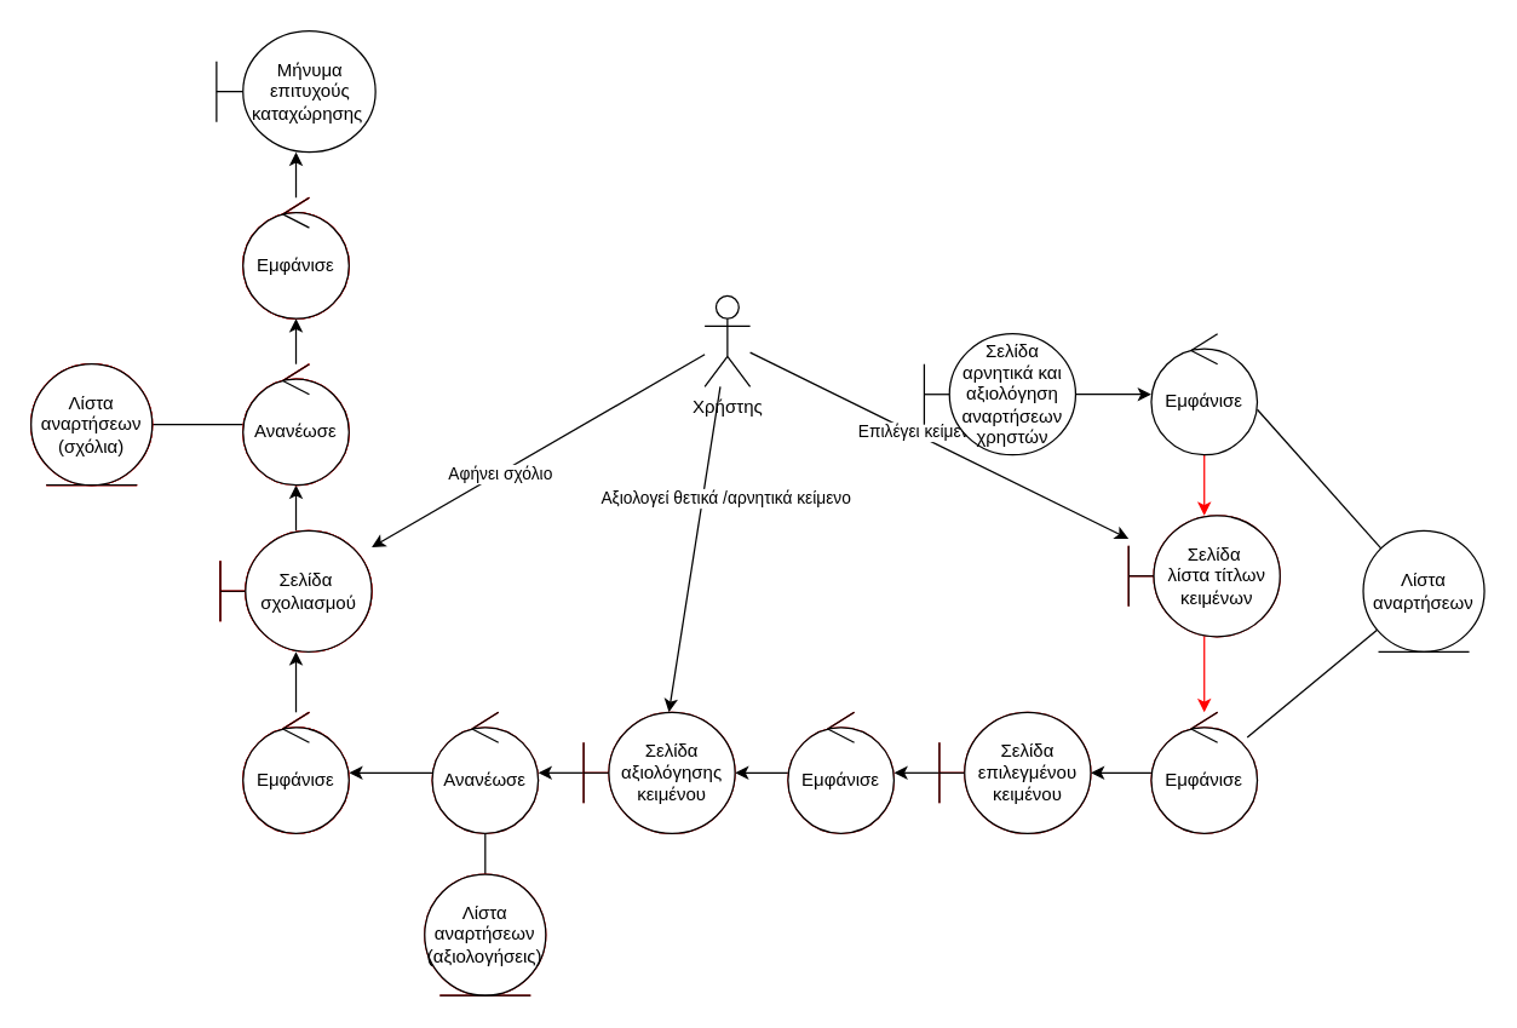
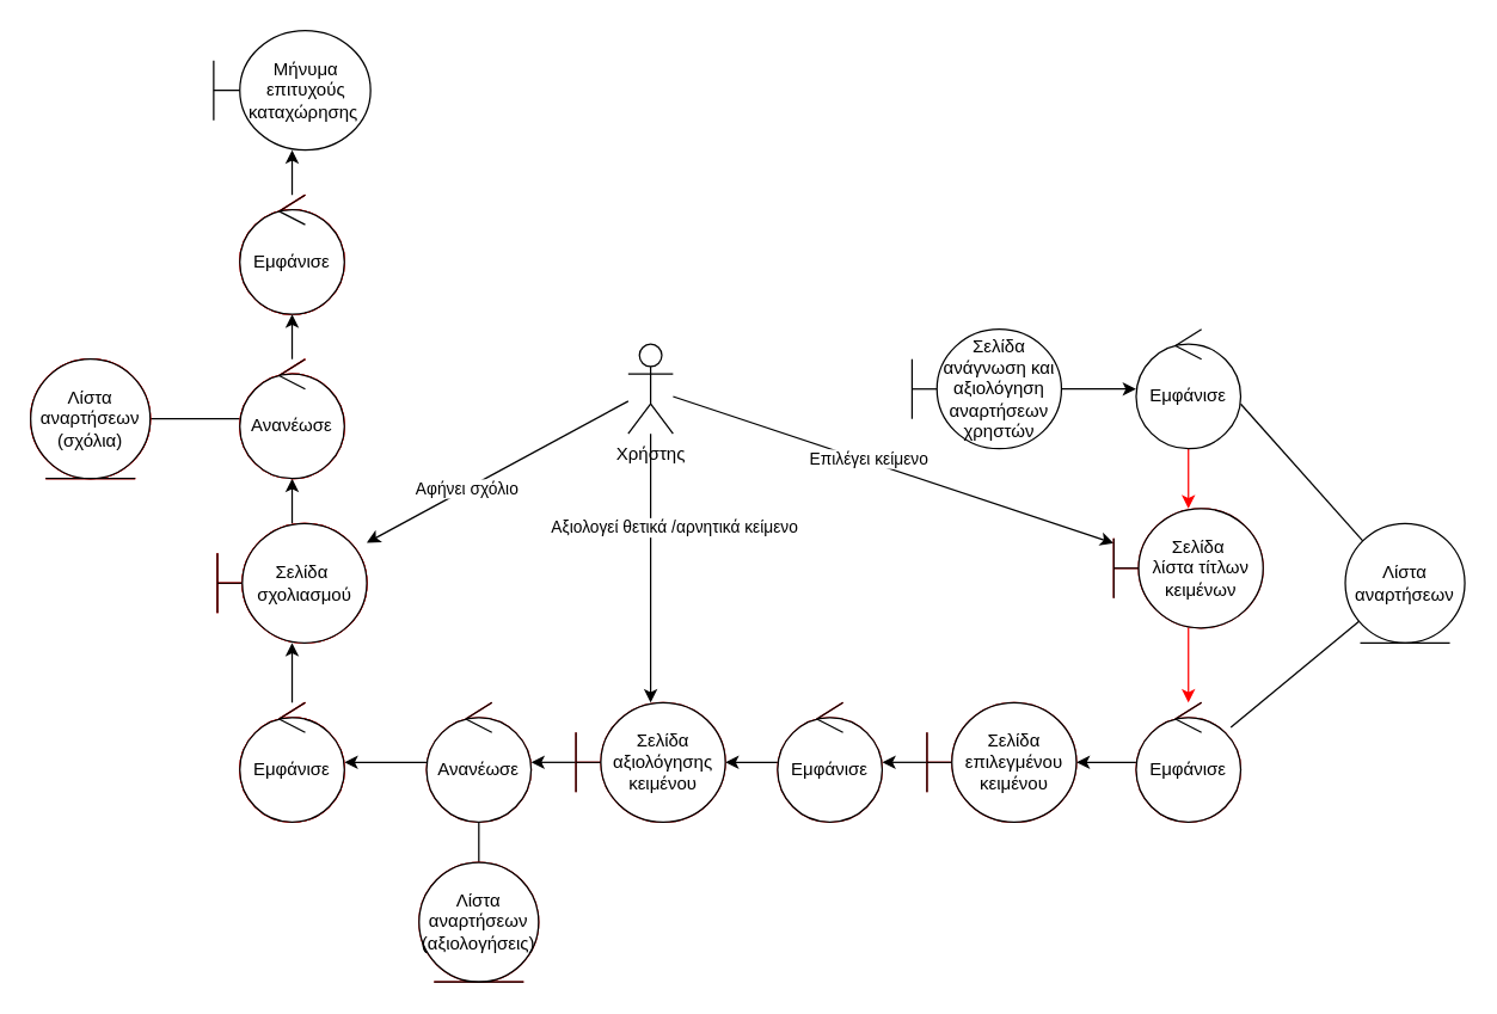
  <mxCell id="0" />
  <mxCell id="1" parent="0" />
  <mxCell id="2" value="" style="edgeStyle=none;rounded=0;orthogonalLoop=1;jettySize=auto;html=1;fontColor=#000000;strokeColor=#000000;" parent="1" source="8" target="14" edge="1"><mxGeometry relative="1" as="geometry" /></mxCell>
  <mxCell id="3" value="Επιλέγει κείμενο" style="edgeLabel;html=1;align=center;verticalAlign=middle;resizable=0;points=[];fontColor=#000000;" parent="2" vertex="1" connectable="0"><mxGeometry x="-0.121" y="2" relative="1" as="geometry"><mxPoint as="offset" /></mxGeometry></mxCell>
  <mxCell id="4" value="" style="edgeStyle=none;rounded=0;orthogonalLoop=1;jettySize=auto;html=1;fontColor=#000000;strokeColor=#000000;" parent="1" source="8" target="24" edge="1"><mxGeometry relative="1" as="geometry" /></mxCell>
  <mxCell id="5" value="Αξιολογεί θετικά /αρνητικά κείμενο" style="edgeLabel;html=1;align=center;verticalAlign=middle;resizable=0;points=[];fontColor=#000000;" parent="4" vertex="1" connectable="0"><mxGeometry x="-0.313" y="-2" relative="1" as="geometry"><mxPoint x="17" as="offset" /></mxGeometry></mxCell>
  <mxCell id="6" value="" style="edgeStyle=none;rounded=0;orthogonalLoop=1;jettySize=auto;html=1;fontColor=#000000;strokeColor=#000000;" parent="1" source="8" target="30" edge="1"><mxGeometry relative="1" as="geometry" /></mxCell>
  <mxCell id="7" value="Αφήνει σχόλιο" style="edgeLabel;html=1;align=center;verticalAlign=middle;resizable=0;points=[];fontColor=#000000;" parent="6" vertex="1" connectable="0"><mxGeometry x="0.236" relative="1" as="geometry"><mxPoint as="offset" /></mxGeometry></mxCell>
- <mxCell id="8" value="Χρήστης" style="shape=umlActor;verticalLabelPosition=bottom;verticalAlign=top;html=1;outlineConnect=0;fontColor=#000000;" parent="1" vertex="1"><mxGeometry x="465" y="195" width="30" height="60" as="geometry" /></mxCell>
+ <mxCell id="8" value="Χρήστης" style="shape=umlActor;verticalLabelPosition=bottom;verticalAlign=top;html=1;outlineConnect=0;fontColor=#000000;" parent="1" vertex="1"><mxGeometry x="420" y="230" width="30" height="60" as="geometry" /></mxCell>
  <mxCell id="9" value="" style="edgeStyle=none;rounded=0;orthogonalLoop=1;jettySize=auto;html=1;strokeColor=#000000;fontColor=#000000;" parent="1" source="10" target="12" edge="1"><mxGeometry relative="1" as="geometry" /></mxCell>
- <mxCell id="10" value="&lt;font&gt;Σελίδα αρνητικά και αξιολόγηση αναρτήσεων&lt;br&gt;χρηστών&lt;/font&gt;" style="shape=umlBoundary;whiteSpace=wrap;html=1;strokeColor=#000000;fontColor=#000000;" parent="1" vertex="1"><mxGeometry x="610" y="220" width="100" height="80" as="geometry" /></mxCell>
+ <mxCell id="10" value="&lt;font&gt;Σελίδα ανάγνωση και αξιολόγηση αναρτήσεων&lt;br&gt;χρηστών&lt;/font&gt;" style="shape=umlBoundary;whiteSpace=wrap;html=1;strokeColor=#000000;fontColor=#000000;" parent="1" vertex="1"><mxGeometry x="610" y="220" width="100" height="80" as="geometry" /></mxCell>
  <mxCell id="11" value="" style="edgeStyle=none;rounded=0;orthogonalLoop=1;jettySize=auto;html=1;strokeColor=#FF0000;fontColor=#000000;" parent="1" source="12" target="14" edge="1"><mxGeometry relative="1" as="geometry" /></mxCell>
  <mxCell id="12" value="&lt;font&gt;Εμφάνισε&lt;/font&gt;" style="ellipse;shape=umlControl;whiteSpace=wrap;html=1;strokeColor=#000000;fontColor=#000000;" parent="1" vertex="1"><mxGeometry x="760" y="220" width="70" height="80" as="geometry" /></mxCell>
  <mxCell id="13" value="" style="edgeStyle=none;rounded=0;orthogonalLoop=1;jettySize=auto;html=1;strokeColor=#FF0000;fontColor=#000000;" parent="1" source="14" target="19" edge="1"><mxGeometry relative="1" as="geometry" /></mxCell>
  <mxCell id="14" value="&lt;font&gt;Σελίδα&amp;nbsp;&lt;br&gt;λίστα τίτλων κειμένων&lt;/font&gt;" style="shape=umlBoundary;whiteSpace=wrap;html=1;strokeColor=#FF0000;fontColor=#000000;" parent="1" vertex="1"><mxGeometry x="745" y="340" width="100" height="80" as="geometry" /></mxCell>
  <mxCell id="15" value="" style="edgeStyle=none;rounded=0;orthogonalLoop=1;jettySize=auto;html=1;strokeColor=#000000;fontColor=#000000;" parent="1" source="16" target="22" edge="1"><mxGeometry relative="1" as="geometry" /></mxCell>
  <mxCell id="16" value="&lt;font&gt;Σελίδα επιλεγμένου κειμένου&lt;/font&gt;" style="shape=umlBoundary;whiteSpace=wrap;html=1;strokeColor=#FF0000;fontColor=#000000;" parent="1" vertex="1"><mxGeometry x="620" y="470" width="100" height="80" as="geometry" /></mxCell>
  <mxCell id="17" value="" style="edgeStyle=none;rounded=0;orthogonalLoop=1;jettySize=auto;html=1;strokeColor=#000000;fontColor=#000000;" parent="1" source="19" target="16" edge="1"><mxGeometry relative="1" as="geometry" /></mxCell>
  <mxCell id="18" value="" style="edgeStyle=none;rounded=0;orthogonalLoop=1;jettySize=auto;html=1;strokeColor=#000000;endArrow=none;endFill=0;fontColor=#000000;" parent="1" source="19" target="20" edge="1"><mxGeometry relative="1" as="geometry" /></mxCell>
  <mxCell id="19" value="&lt;font&gt;Εμφάνισε&lt;/font&gt;" style="ellipse;shape=umlControl;whiteSpace=wrap;html=1;strokeColor=#FF0000;fontColor=#000000;" parent="1" vertex="1"><mxGeometry x="760" y="470" width="70" height="80" as="geometry" /></mxCell>
  <mxCell id="20" value="&lt;font&gt;Λίστα αναρτήσεων&lt;/font&gt;" style="ellipse;shape=umlEntity;whiteSpace=wrap;html=1;strokeColor=#000000;fontColor=#000000;" parent="1" vertex="1"><mxGeometry x="900" y="350" width="80" height="80" as="geometry" /></mxCell>
  <mxCell id="21" value="" style="edgeStyle=none;rounded=0;orthogonalLoop=1;jettySize=auto;html=1;strokeColor=#000000;fontColor=#000000;" parent="1" source="22" target="24" edge="1"><mxGeometry relative="1" as="geometry" /></mxCell>
  <mxCell id="22" value="&lt;font&gt;Εμφάνισε&lt;/font&gt;" style="ellipse;shape=umlControl;whiteSpace=wrap;html=1;strokeColor=#FF0000;fontColor=#000000;" parent="1" vertex="1"><mxGeometry x="520" y="470" width="70" height="80" as="geometry" /></mxCell>
  <mxCell id="23" value="" style="edgeStyle=none;rounded=0;orthogonalLoop=1;jettySize=auto;html=1;strokeColor=#000000;fontColor=#000000;" parent="1" source="24" target="27" edge="1"><mxGeometry relative="1" as="geometry" /></mxCell>
  <mxCell id="24" value="&lt;font&gt;Σελίδα αξιολόγησης&lt;br&gt;κειμένου&lt;/font&gt;" style="shape=umlBoundary;whiteSpace=wrap;html=1;strokeColor=#FF0000;fontColor=#000000;" parent="1" vertex="1"><mxGeometry x="385" y="470" width="100" height="80" as="geometry" /></mxCell>
  <mxCell id="25" value="" style="edgeStyle=none;rounded=0;orthogonalLoop=1;jettySize=auto;html=1;strokeColor=#000000;fontColor=#000000;endArrow=none;endFill=0;" parent="1" source="27" target="28" edge="1"><mxGeometry relative="1" as="geometry" /></mxCell>
  <mxCell id="26" value="" style="edgeStyle=none;rounded=0;orthogonalLoop=1;jettySize=auto;html=1;strokeColor=#000000;fontColor=#000000;" parent="1" source="27" target="32" edge="1"><mxGeometry relative="1" as="geometry" /></mxCell>
  <mxCell id="27" value="&lt;font&gt;Ανανέωσε&lt;/font&gt;" style="ellipse;shape=umlControl;whiteSpace=wrap;html=1;strokeColor=#FF0000;fontColor=#000000;" parent="1" vertex="1"><mxGeometry x="285" y="470" width="70" height="80" as="geometry" /></mxCell>
  <mxCell id="28" value="&lt;font&gt;Λίστα αναρτήσεων&lt;br&gt;(αξιολογήσεις)&lt;/font&gt;" style="ellipse;shape=umlEntity;whiteSpace=wrap;html=1;strokeColor=#FF0000;fontColor=#000000;" parent="1" vertex="1"><mxGeometry x="280" y="577" width="80" height="80" as="geometry" /></mxCell>
  <mxCell id="29" value="" style="edgeStyle=none;rounded=0;orthogonalLoop=1;jettySize=auto;html=1;strokeColor=#000000;fontColor=#000000;" parent="1" source="30" target="35" edge="1"><mxGeometry relative="1" as="geometry" /></mxCell>
  <mxCell id="30" value="&lt;font&gt;Σελίδα&amp;nbsp; σχολιασμού&lt;/font&gt;" style="shape=umlBoundary;whiteSpace=wrap;html=1;strokeColor=#FF0000;fontColor=#000000;" parent="1" vertex="1"><mxGeometry x="145" y="350" width="100" height="80" as="geometry" /></mxCell>
  <mxCell id="31" value="" style="edgeStyle=none;rounded=0;orthogonalLoop=1;jettySize=auto;html=1;strokeColor=#000000;fontColor=#000000;" parent="1" source="32" target="30" edge="1"><mxGeometry relative="1" as="geometry" /></mxCell>
  <mxCell id="32" value="&lt;font&gt;Εμφάνισε&lt;/font&gt;" style="ellipse;shape=umlControl;whiteSpace=wrap;html=1;strokeColor=#FF0000;fontColor=#000000;" parent="1" vertex="1"><mxGeometry x="160" y="470" width="70" height="80" as="geometry" /></mxCell>
  <mxCell id="33" value="" style="edgeStyle=none;rounded=0;orthogonalLoop=1;jettySize=auto;html=1;strokeColor=#000000;fontColor=#000000;endArrow=none;endFill=0;" parent="1" source="35" target="36" edge="1"><mxGeometry relative="1" as="geometry" /></mxCell>
  <mxCell id="34" value="" style="edgeStyle=none;rounded=0;orthogonalLoop=1;jettySize=auto;html=1;strokeColor=#000000;fontColor=#000000;" parent="1" source="35" target="37" edge="1"><mxGeometry relative="1" as="geometry" /></mxCell>
  <mxCell id="35" value="&lt;font&gt;Ανανέωσε&lt;/font&gt;" style="ellipse;shape=umlControl;whiteSpace=wrap;html=1;strokeColor=#FF0000;fontColor=#000000;" parent="1" vertex="1"><mxGeometry x="160" y="240" width="70" height="80" as="geometry" /></mxCell>
  <mxCell id="36" value="&lt;font&gt;Λίστα αναρτήσεων&lt;br&gt;(σχόλια)&lt;/font&gt;" style="ellipse;shape=umlEntity;whiteSpace=wrap;html=1;strokeColor=#FF0000;fontColor=#000000;" parent="1" vertex="1"><mxGeometry x="20" y="240" width="80" height="80" as="geometry" /></mxCell>
  <mxCell id="37" value="&lt;font&gt;Εμφάνισε&lt;/font&gt;" style="ellipse;shape=umlControl;whiteSpace=wrap;html=1;strokeColor=#FF0000;fontColor=#000000;" parent="1" vertex="1"><mxGeometry x="160" y="130" width="70" height="80" as="geometry" /></mxCell>
  <mxCell id="38" value="" style="endArrow=none;html=1;rounded=0;entryX=0;entryY=0;entryDx=0;entryDy=0;fontColor=#000000;strokeColor=#000000;" parent="1" target="20" edge="1"><mxGeometry width="50" height="50" relative="1" as="geometry"><mxPoint x="830" y="270" as="sourcePoint" /><mxPoint x="880" y="220" as="targetPoint" /></mxGeometry></mxCell>
  <mxCell id="39" value="&lt;font&gt;Εμφάνισε&lt;/font&gt;" style="ellipse;shape=umlControl;whiteSpace=wrap;html=1;strokeColor=#FF0000;fontColor=#000000;" parent="1" vertex="1"><mxGeometry x="160" y="130" width="70" height="80" as="geometry" /></mxCell>
  <mxCell id="40" value="&lt;font&gt;Ανανέωσε&lt;/font&gt;" style="ellipse;shape=umlControl;whiteSpace=wrap;html=1;strokeColor=#FF0000;fontColor=#000000;" parent="1" vertex="1"><mxGeometry x="160" y="240" width="70" height="80" as="geometry" /></mxCell>
  <mxCell id="41" value="&lt;font&gt;Λίστα αναρτήσεων&lt;br&gt;(σχόλια)&lt;/font&gt;" style="ellipse;shape=umlEntity;whiteSpace=wrap;html=1;strokeColor=#FF0000;fontColor=#000000;" parent="1" vertex="1"><mxGeometry x="20" y="240" width="80" height="80" as="geometry" /></mxCell>
  <mxCell id="42" value="&lt;font&gt;Σελίδα&amp;nbsp; σχολιασμού&lt;/font&gt;" style="shape=umlBoundary;whiteSpace=wrap;html=1;strokeColor=#FF0000;fontColor=#000000;" parent="1" vertex="1"><mxGeometry x="145" y="350" width="100" height="80" as="geometry" /></mxCell>
  <mxCell id="43" value="&lt;font&gt;Εμφάνισε&lt;/font&gt;" style="ellipse;shape=umlControl;whiteSpace=wrap;html=1;strokeColor=#FF0000;fontColor=#000000;" parent="1" vertex="1"><mxGeometry x="160" y="470" width="70" height="80" as="geometry" /></mxCell>
  <mxCell id="44" value="&lt;font&gt;Μήνυμα επιτυχούς&lt;br&gt;καταχώρησης&amp;nbsp;&lt;/font&gt;" style="shape=umlBoundary;whiteSpace=wrap;html=1;strokeColor=#000000;fontColor=#000000;" parent="1" vertex="1"><mxGeometry x="142.5" y="20" width="105" height="80" as="geometry" /></mxCell>
  <mxCell id="45" value="" style="edgeStyle=orthogonalEdgeStyle;rounded=0;orthogonalLoop=1;jettySize=auto;html=1;strokeColor=#000000;fontColor=#000000;" parent="1" source="46" target="44" edge="1"><mxGeometry relative="1" as="geometry" /></mxCell>
  <mxCell id="46" value="&lt;font&gt;Εμφάνισε&lt;/font&gt;" style="ellipse;shape=umlControl;whiteSpace=wrap;html=1;strokeColor=#000000;fontColor=#000000;" parent="1" vertex="1"><mxGeometry x="160" y="130" width="70" height="80" as="geometry" /></mxCell>
  <mxCell id="47" value="&lt;font&gt;Ανανέωσε&lt;/font&gt;" style="ellipse;shape=umlControl;whiteSpace=wrap;html=1;strokeColor=#000000;fontColor=#000000;" parent="1" vertex="1"><mxGeometry x="160" y="240" width="70" height="80" as="geometry" /></mxCell>
  <mxCell id="48" value="&lt;font&gt;Λίστα αναρτήσεων&lt;br&gt;(σχόλια)&lt;/font&gt;" style="ellipse;shape=umlEntity;whiteSpace=wrap;html=1;strokeColor=#000000;fontColor=#000000;" parent="1" vertex="1"><mxGeometry x="20" y="240" width="80" height="80" as="geometry" /></mxCell>
  <mxCell id="49" value="&lt;font&gt;Σελίδα&amp;nbsp; σχολιασμού&lt;/font&gt;" style="shape=umlBoundary;whiteSpace=wrap;html=1;strokeColor=#000000;fontColor=#000000;" parent="1" vertex="1"><mxGeometry x="145" y="350" width="100" height="80" as="geometry" /></mxCell>
  <mxCell id="50" value="&lt;font&gt;Εμφάνισε&lt;/font&gt;" style="ellipse;shape=umlControl;whiteSpace=wrap;html=1;strokeColor=#000000;fontColor=#000000;" parent="1" vertex="1"><mxGeometry x="160" y="470" width="70" height="80" as="geometry" /></mxCell>
  <mxCell id="51" value="&lt;font&gt;Ανανέωσε&lt;/font&gt;" style="ellipse;shape=umlControl;whiteSpace=wrap;html=1;strokeColor=#000000;fontColor=#000000;" parent="1" vertex="1"><mxGeometry x="285" y="470" width="70" height="80" as="geometry" /></mxCell>
  <mxCell id="52" value="&lt;font&gt;Λίστα αναρτήσεων&lt;br&gt;(αξιολογήσεις)&lt;/font&gt;" style="ellipse;shape=umlEntity;whiteSpace=wrap;html=1;strokeColor=#000000;fontColor=#000000;" parent="1" vertex="1"><mxGeometry x="280" y="577" width="80" height="80" as="geometry" /></mxCell>
  <mxCell id="53" value="&lt;font&gt;Σελίδα αξιολόγησης&lt;br&gt;κειμένου&lt;/font&gt;" style="shape=umlBoundary;whiteSpace=wrap;html=1;strokeColor=#000000;fontColor=#000000;" parent="1" vertex="1"><mxGeometry x="385" y="470" width="100" height="80" as="geometry" /></mxCell>
  <mxCell id="54" value="&lt;font&gt;Εμφάνισε&lt;/font&gt;" style="ellipse;shape=umlControl;whiteSpace=wrap;html=1;strokeColor=#000000;fontColor=#000000;" parent="1" vertex="1"><mxGeometry x="520" y="470" width="70" height="80" as="geometry" /></mxCell>
  <mxCell id="55" value="&lt;font&gt;Σελίδα επιλεγμένου κειμένου&lt;/font&gt;" style="shape=umlBoundary;whiteSpace=wrap;html=1;strokeColor=#000000;fontColor=#000000;" parent="1" vertex="1"><mxGeometry x="620" y="470" width="100" height="80" as="geometry" /></mxCell>
  <mxCell id="56" value="&lt;font&gt;Εμφάνισε&lt;/font&gt;" style="ellipse;shape=umlControl;whiteSpace=wrap;html=1;strokeColor=#000000;fontColor=#000000;" parent="1" vertex="1"><mxGeometry x="760" y="470" width="70" height="80" as="geometry" /></mxCell>
  <mxCell id="57" value="&lt;font&gt;Σελίδα&amp;nbsp;&lt;br&gt;λίστα τίτλων κειμένων&lt;/font&gt;" style="shape=umlBoundary;whiteSpace=wrap;html=1;strokeColor=#000000;fontColor=#000000;" parent="1" vertex="1"><mxGeometry x="745" y="340" width="100" height="80" as="geometry" /></mxCell>
